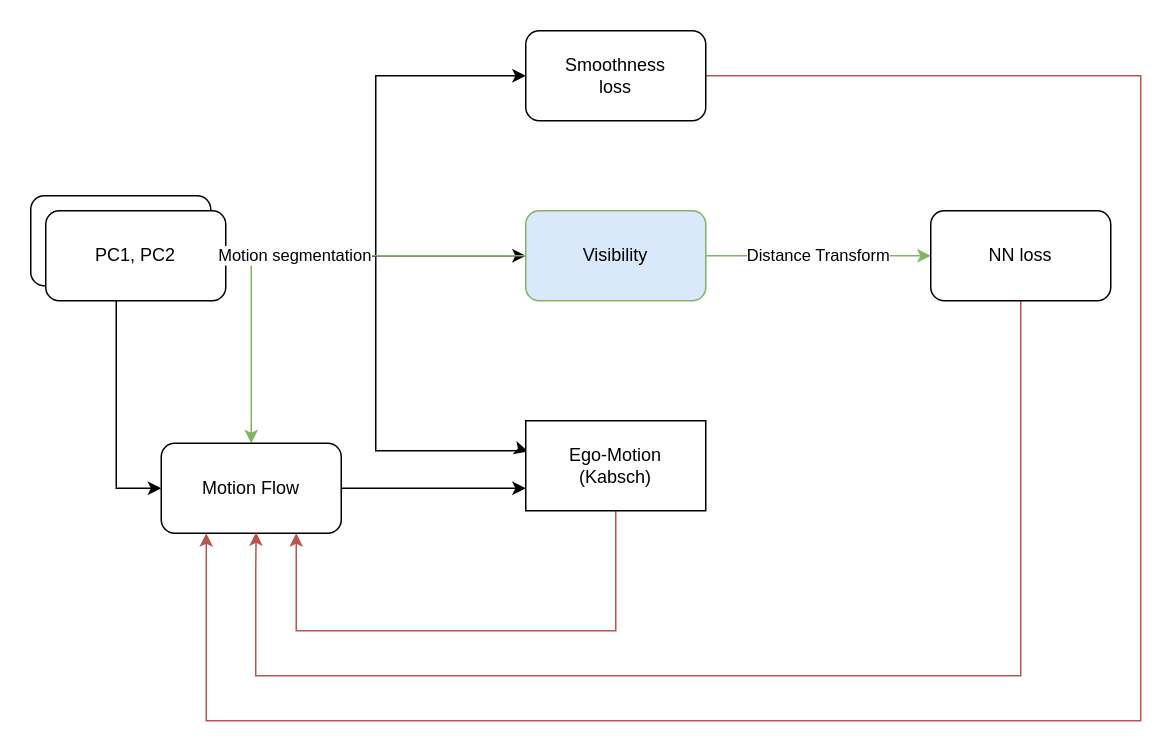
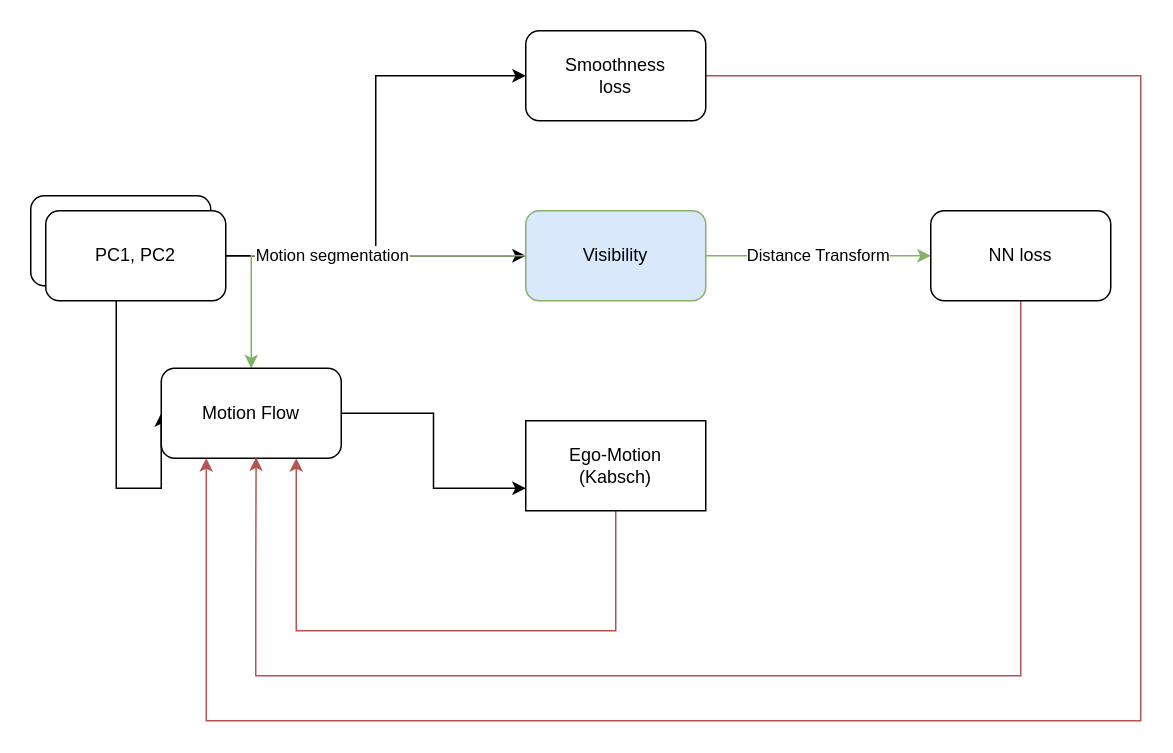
  <mxCell id="0" />
  <mxCell id="1" parent="0" />
  <mxCell id="2" value="PC1" style="rounded=1;whiteSpace=wrap;html=1;" parent="1" vertex="1"><mxGeometry x="20" y="130" width="120" height="60" as="geometry" /></mxCell>
  <mxCell id="3" style="edgeStyle=orthogonalEdgeStyle;rounded=0;orthogonalLoop=1;jettySize=auto;html=1;entryX=0;entryY=0.5;entryDx=0;entryDy=0;" parent="1" source="7" target="10" edge="1"><mxGeometry relative="1" as="geometry" /></mxCell>
  <mxCell id="4" style="edgeStyle=orthogonalEdgeStyle;rounded=0;orthogonalLoop=1;jettySize=auto;html=1;entryX=0;entryY=0.5;entryDx=0;entryDy=0;" parent="1" source="7" target="16" edge="1"><mxGeometry relative="1" as="geometry" /></mxCell>
- <mxCell id="5" style="edgeStyle=orthogonalEdgeStyle;rounded=0;orthogonalLoop=1;jettySize=auto;html=1;entryX=0.012;entryY=0.34;entryDx=0;entryDy=0;entryPerimeter=0;" parent="1" source="7" target="12" edge="1"><mxGeometry relative="1" as="geometry"><Array as="points"><mxPoint x="250" y="170" /><mxPoint x="250" y="300" /><mxPoint x="350" y="300" /></Array></mxGeometry></mxCell>
  <mxCell id="6" style="edgeStyle=orthogonalEdgeStyle;rounded=0;orthogonalLoop=1;jettySize=auto;html=1;entryX=0;entryY=0.5;entryDx=0;entryDy=0;" parent="1" target="14" edge="1"><mxGeometry relative="1" as="geometry"><mxPoint x="77" y="200" as="sourcePoint" /><mxPoint x="107" y="325" as="targetPoint" /><Array as="points"><mxPoint x="77" y="325" /></Array></mxGeometry></mxCell>
  <mxCell id="7" value="PC1, PC2" style="rounded=1;whiteSpace=wrap;html=1;" parent="1" vertex="1"><mxGeometry x="30" y="140" width="120" height="60" as="geometry" /></mxCell>
  <mxCell id="8" value="Motion segmentation" style="edgeStyle=orthogonalEdgeStyle;rounded=0;orthogonalLoop=1;jettySize=auto;html=1;fillColor=#d5e8d4;strokeColor=#82b366;" parent="1" source="10" target="14" edge="1"><mxGeometry relative="1" as="geometry" /></mxCell>
  <mxCell id="9" value="Distance Transform" style="edgeStyle=orthogonalEdgeStyle;rounded=0;orthogonalLoop=1;jettySize=auto;html=1;fillColor=#d5e8d4;strokeColor=#82b366;" edge="1" parent="1" source="10" target="18"><mxGeometry relative="1" as="geometry" /></mxCell>
  <mxCell id="10" value="Visibility" style="rounded=1;whiteSpace=wrap;html=1;fillColor=#dae8fc;strokeColor=#82b366;" parent="1" vertex="1"><mxGeometry x="350" y="140" width="120" height="60" as="geometry" /></mxCell>
  <mxCell id="11" style="edgeStyle=orthogonalEdgeStyle;rounded=0;orthogonalLoop=1;jettySize=auto;html=1;fillColor=#f8cecc;strokeColor=#b85450;entryX=0.75;entryY=1;entryDx=0;entryDy=0;" parent="1" source="12" target="14" edge="1"><mxGeometry relative="1" as="geometry"><Array as="points"><mxPoint x="410" y="420" /><mxPoint x="197" y="420" /></Array><mxPoint x="250" y="360" as="targetPoint" /></mxGeometry></mxCell>
  <mxCell id="12" value="&lt;div&gt;Ego-Motion&lt;/div&gt;&lt;div&gt;(Kabsch)&lt;br&gt;&lt;/div&gt;" style="whiteSpace=wrap;html=1;rounded=0;" parent="1" vertex="1"><mxGeometry x="350" y="280" width="120" height="60" as="geometry" /></mxCell>
  <mxCell id="13" style="edgeStyle=orthogonalEdgeStyle;rounded=0;orthogonalLoop=1;jettySize=auto;html=1;entryX=0;entryY=0.75;entryDx=0;entryDy=0;" parent="1" source="14" target="12" edge="1"><mxGeometry relative="1" as="geometry" /></mxCell>
- <mxCell id="14" value="Motion Flow" style="rounded=1;whiteSpace=wrap;html=1;" parent="1" vertex="1"><mxGeometry x="107" y="295" width="120" height="60" as="geometry" /></mxCell>
+ <mxCell id="14" value="Motion Flow" style="rounded=1;whiteSpace=wrap;html=1;" parent="1" vertex="1"><mxGeometry x="107" y="245" width="120" height="60" as="geometry" /></mxCell>
  <mxCell id="15" style="edgeStyle=orthogonalEdgeStyle;rounded=0;orthogonalLoop=1;jettySize=auto;html=1;fillColor=#f8cecc;strokeColor=#b85450;entryX=0.25;entryY=1;entryDx=0;entryDy=0;" parent="1" source="16" target="14" edge="1"><mxGeometry relative="1" as="geometry"><Array as="points"><mxPoint x="760" y="50" /><mxPoint x="760" y="480" /><mxPoint x="137" y="480" /></Array><mxPoint x="167" y="355" as="targetPoint" /></mxGeometry></mxCell>
  <mxCell id="16" value="&lt;div&gt;Smoothness&lt;/div&gt;&lt;div&gt;loss&lt;br&gt;&lt;/div&gt;" style="rounded=1;whiteSpace=wrap;html=1;" parent="1" vertex="1"><mxGeometry x="350" y="20" width="120" height="60" as="geometry" /></mxCell>
  <mxCell id="17" style="edgeStyle=orthogonalEdgeStyle;rounded=0;orthogonalLoop=1;jettySize=auto;html=1;fillColor=#f8cecc;strokeColor=#b85450;entryX=0.527;entryY=0.99;entryDx=0;entryDy=0;entryPerimeter=0;" edge="1" parent="1" source="18" target="14"><mxGeometry relative="1" as="geometry"><mxPoint x="280" y="380" as="targetPoint" /><Array as="points"><mxPoint x="680" y="450" /><mxPoint x="170" y="450" /><mxPoint x="170" y="380" /></Array></mxGeometry></mxCell>
  <mxCell id="18" value="NN loss" style="rounded=1;whiteSpace=wrap;html=1;" vertex="1" parent="1"><mxGeometry x="620" y="140" width="120" height="60" as="geometry" /></mxCell>
